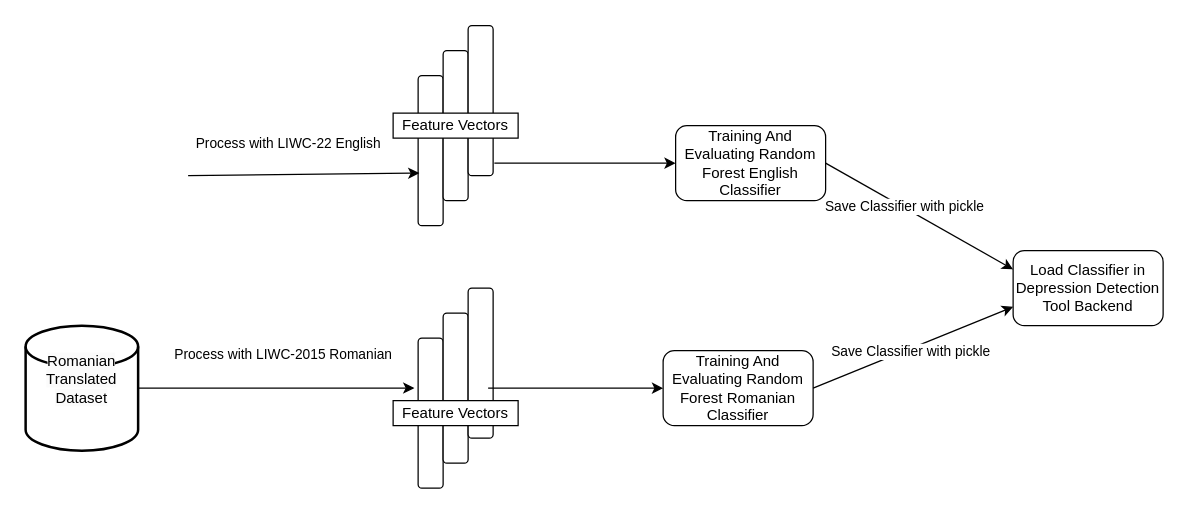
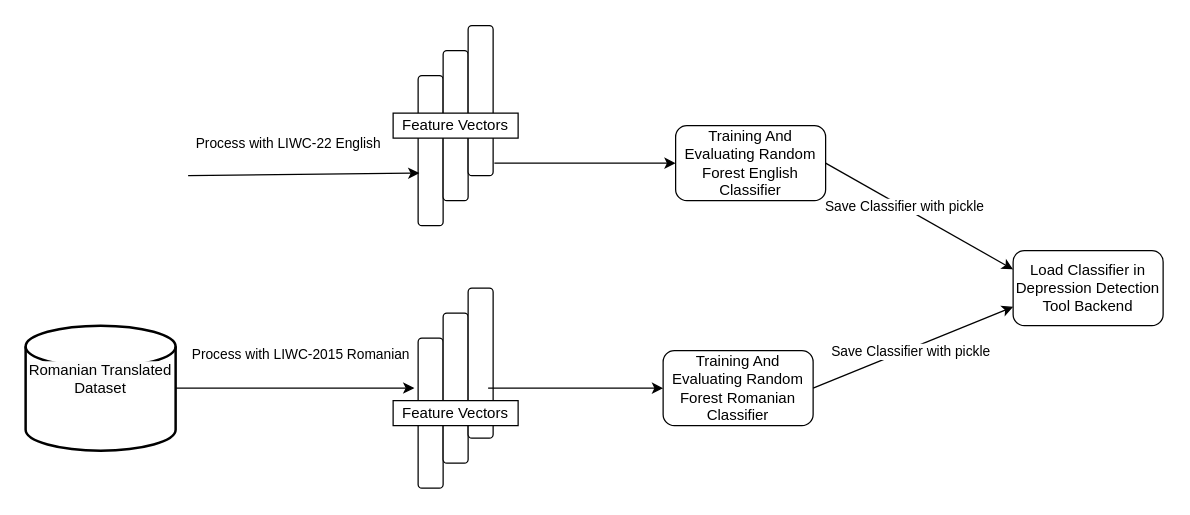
  <mxCell id="0" />
  <mxCell id="1" parent="0" />
- <mxCell id="2" value="&#10;&lt;span style=&quot;color: rgb(0, 0, 0); font-family: Helvetica; font-size: 12px; font-style: normal; font-variant-ligatures: normal; font-variant-caps: normal; font-weight: 400; letter-spacing: normal; orphans: 2; text-align: center; text-indent: 0px; text-transform: none; widows: 2; word-spacing: 0px; -webkit-text-stroke-width: 0px; white-space: normal; background-color: rgb(251, 251, 251); text-decoration-thickness: initial; text-decoration-style: initial; text-decoration-color: initial; display: inline !important; float: none;&quot;&gt;Romanian Translated Dataset&lt;/span&gt;&#10;&#10;" style="strokeWidth=2;html=1;shape=mxgraph.flowchart.database;whiteSpace=wrap;" vertex="1" parent="1"><mxGeometry x="20" y="260" width="90" height="100" as="geometry" /></mxCell>
+ <mxCell id="2" value="&#10;&lt;span style=&quot;color: rgb(0, 0, 0); font-family: Helvetica; font-size: 12px; font-style: normal; font-variant-ligatures: normal; font-variant-caps: normal; font-weight: 400; letter-spacing: normal; orphans: 2; text-align: center; text-indent: 0px; text-transform: none; widows: 2; word-spacing: 0px; -webkit-text-stroke-width: 0px; white-space: normal; background-color: rgb(251, 251, 251); text-decoration-thickness: initial; text-decoration-style: initial; text-decoration-color: initial; display: inline !important; float: none;&quot;&gt;Romanian Translated Dataset&lt;/span&gt;&#10;&#10;" style="strokeWidth=2;html=1;shape=mxgraph.flowchart.database;whiteSpace=wrap;" vertex="1" parent="1"><mxGeometry x="20" y="260" width="120" height="100" as="geometry" /></mxCell>
  <mxCell id="3" value="&lt;div&gt;&lt;br&gt;&lt;/div&gt;" style="rounded=1;whiteSpace=wrap;html=1;direction=south;" vertex="1" parent="1"><mxGeometry x="334" y="60" width="20" height="120" as="geometry" /></mxCell>
  <mxCell id="4" value="" style="rounded=1;whiteSpace=wrap;html=1;direction=south;" vertex="1" parent="1"><mxGeometry x="354" y="40" width="20" height="120" as="geometry" /></mxCell>
  <mxCell id="5" value="" style="rounded=1;whiteSpace=wrap;html=1;direction=south;" vertex="1" parent="1"><mxGeometry x="374" y="20" width="20" height="120" as="geometry" /></mxCell>
  <mxCell id="6" value="" style="rounded=1;whiteSpace=wrap;html=1;direction=south;" vertex="1" parent="1"><mxGeometry x="334" y="270" width="20" height="120" as="geometry" /></mxCell>
  <mxCell id="7" value="" style="rounded=1;whiteSpace=wrap;html=1;direction=south;" vertex="1" parent="1"><mxGeometry x="354" y="250" width="20" height="120" as="geometry" /></mxCell>
  <mxCell id="8" value="" style="rounded=1;whiteSpace=wrap;html=1;direction=south;" vertex="1" parent="1"><mxGeometry x="374" y="230" width="20" height="120" as="geometry" /></mxCell>
  <mxCell id="9" value="" style="endArrow=classic;html=1;rounded=0;entryX=0.65;entryY=0.95;entryDx=0;entryDy=0;entryPerimeter=0;" edge="1" parent="1" target="3"><mxGeometry width="50" height="50" relative="1" as="geometry"><mxPoint x="150" y="140" as="sourcePoint" /><mxPoint x="570" y="210" as="targetPoint" /></mxGeometry></mxCell>
  <mxCell id="10" value="Process with LIWC-22 English&lt;div&gt;&lt;br&gt;&lt;/div&gt;" style="edgeLabel;html=1;align=center;verticalAlign=middle;resizable=0;points=[];" vertex="1" connectable="0" parent="9"><mxGeometry x="-0.281" y="4" relative="1" as="geometry"><mxPoint x="13" y="-15" as="offset" /></mxGeometry></mxCell>
  <mxCell id="11" value="Process with LIWC-2015 Romanian&lt;div&gt;&lt;br&gt;&lt;/div&gt;" style="endArrow=classic;html=1;rounded=0;exitX=1;exitY=0.5;exitDx=0;exitDy=0;exitPerimeter=0;entryX=0.333;entryY=1.15;entryDx=0;entryDy=0;entryPerimeter=0;" edge="1" parent="1" source="2" target="6"><mxGeometry x="0.047" y="20" width="50" height="50" relative="1" as="geometry"><mxPoint x="520" y="260" as="sourcePoint" /><mxPoint x="570" y="210" as="targetPoint" /><mxPoint as="offset" /></mxGeometry></mxCell>
  <mxCell id="12" value="Feature Vectors" style="whiteSpace=wrap;html=1;" vertex="1" parent="1"><mxGeometry x="314" y="90" width="100" height="20" as="geometry" /></mxCell>
  <mxCell id="13" value="Feature Vectors" style="whiteSpace=wrap;html=1;" vertex="1" parent="1"><mxGeometry x="314" y="320" width="100" height="20" as="geometry" /></mxCell>
  <mxCell id="14" value="Training And Evaluating Random Forest English Classifier" style="rounded=1;whiteSpace=wrap;html=1;" vertex="1" parent="1"><mxGeometry x="540" y="100" width="120" height="60" as="geometry" /></mxCell>
  <mxCell id="15" value="" style="endArrow=classic;html=1;rounded=0;exitX=0.917;exitY=-0.05;exitDx=0;exitDy=0;entryX=0;entryY=0.5;entryDx=0;entryDy=0;exitPerimeter=0;" edge="1" parent="1" source="5" target="14"><mxGeometry width="50" height="50" relative="1" as="geometry"><mxPoint x="520" y="260" as="sourcePoint" /><mxPoint x="570" y="210" as="targetPoint" /></mxGeometry></mxCell>
  <mxCell id="16" value="Training And Evaluating Random Forest Romanian Classifier" style="rounded=1;whiteSpace=wrap;html=1;" vertex="1" parent="1"><mxGeometry x="530" y="280" width="120" height="60" as="geometry" /></mxCell>
  <mxCell id="17" value="" style="endArrow=classic;html=1;rounded=0;exitX=0.667;exitY=0.2;exitDx=0;exitDy=0;exitPerimeter=0;entryX=0;entryY=0.5;entryDx=0;entryDy=0;" edge="1" parent="1" source="8" target="16"><mxGeometry width="50" height="50" relative="1" as="geometry"><mxPoint x="520" y="260" as="sourcePoint" /><mxPoint x="570" y="210" as="targetPoint" /></mxGeometry></mxCell>
  <mxCell id="18" value="Load Classifier in Depression Detection Tool Backend" style="rounded=1;whiteSpace=wrap;html=1;" vertex="1" parent="1"><mxGeometry x="810" y="200" width="120" height="60" as="geometry" /></mxCell>
  <mxCell id="19" value="" style="endArrow=classic;html=1;rounded=0;exitX=1;exitY=0.5;exitDx=0;exitDy=0;entryX=0;entryY=0.25;entryDx=0;entryDy=0;" edge="1" parent="1" source="14" target="18"><mxGeometry width="50" height="50" relative="1" as="geometry"><mxPoint x="520" y="260" as="sourcePoint" /><mxPoint x="570" y="210" as="targetPoint" /></mxGeometry></mxCell>
  <mxCell id="20" value="Save Classifier with pickle" style="edgeLabel;html=1;align=center;verticalAlign=middle;resizable=0;points=[];" vertex="1" connectable="0" parent="19"><mxGeometry x="-0.18" y="1" relative="1" as="geometry"><mxPoint as="offset" /></mxGeometry></mxCell>
  <mxCell id="21" value="" style="endArrow=classic;html=1;rounded=0;exitX=1;exitY=0.5;exitDx=0;exitDy=0;entryX=0;entryY=0.75;entryDx=0;entryDy=0;" edge="1" parent="1" source="16" target="18"><mxGeometry width="50" height="50" relative="1" as="geometry"><mxPoint x="520" y="260" as="sourcePoint" /><mxPoint x="570" y="210" as="targetPoint" /></mxGeometry></mxCell>
  <mxCell id="22" value="Save Classifier with pickle" style="edgeLabel;html=1;align=center;verticalAlign=middle;resizable=0;points=[];" vertex="1" connectable="0" parent="21"><mxGeometry x="-0.037" y="-2" relative="1" as="geometry"><mxPoint as="offset" /></mxGeometry></mxCell>
